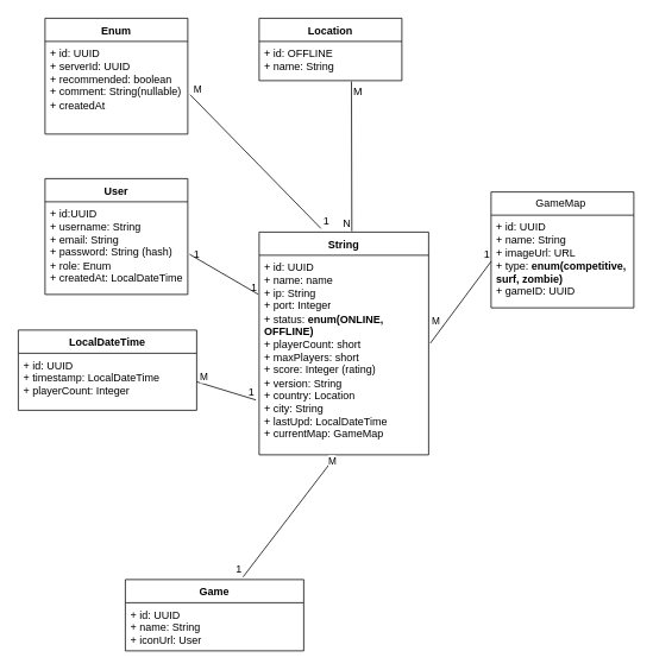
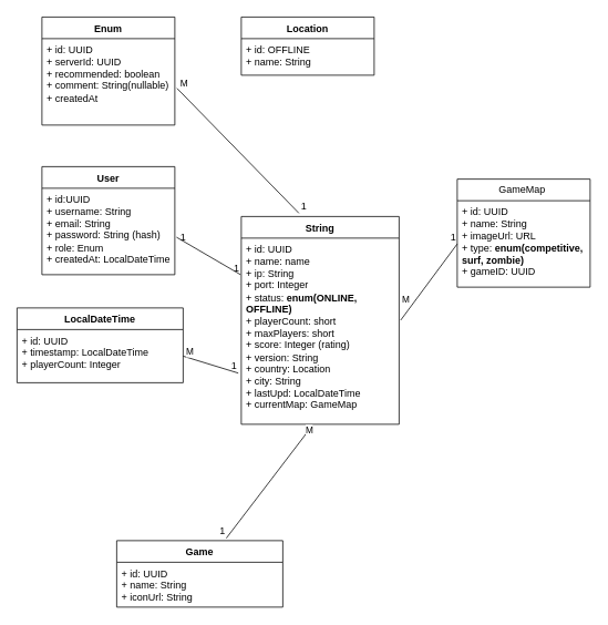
  <mxCell id="0" />
  <mxCell id="1" parent="0" />
  <mxCell id="2" value="User" style="swimlane;fontStyle=1;align=center;verticalAlign=top;childLayout=stackLayout;horizontal=1;startSize=26;horizontalStack=0;resizeParent=1;resizeParentMax=0;resizeLast=0;collapsible=1;marginBottom=0;whiteSpace=wrap;html=1;" parent="1" vertex="1"><mxGeometry x="50" y="200" width="160" height="130" as="geometry" /></mxCell>
  <mxCell id="3" value="+ id:UUID&lt;div&gt;+ username: String&lt;/div&gt;&lt;div&gt;+ email: String&lt;/div&gt;&lt;div&gt;+ password: String (hash)&lt;/div&gt;&lt;div&gt;+ role: Enum&lt;/div&gt;&lt;div&gt;+ createdAt: LocalDateTime&lt;/div&gt;&lt;div&gt;&lt;br&gt;&lt;/div&gt;" style="text;strokeColor=none;fillColor=none;align=left;verticalAlign=top;spacingLeft=4;spacingRight=4;overflow=hidden;rotatable=0;points=[[0,0.5],[1,0.5]];portConstraint=eastwest;whiteSpace=wrap;html=1;" parent="2" vertex="1"><mxGeometry y="26" width="160" height="104" as="geometry" /></mxCell>
  <mxCell id="4" value="String" style="swimlane;fontStyle=1;align=center;verticalAlign=top;childLayout=stackLayout;horizontal=1;startSize=26;horizontalStack=0;resizeParent=1;resizeParentMax=0;resizeLast=0;collapsible=1;marginBottom=0;whiteSpace=wrap;html=1;" parent="1" vertex="1"><mxGeometry x="290" y="260" width="190" height="250" as="geometry" /></mxCell>
  <mxCell id="5" value="+ id: UUID&lt;br&gt;&lt;div&gt;+ name: name&lt;br&gt;+ ip: String&lt;br&gt;+ port: Integer&lt;/div&gt;&lt;div&gt;+ status: &lt;b&gt;enum(ONLINE, OFFLINE)&lt;/b&gt;&lt;/div&gt;&lt;div&gt;+ playerCount: short&lt;br&gt;+ maxPlayers: short&lt;br&gt;+ score: Integer (rating)&lt;br&gt;+ version: String&lt;br&gt;+ country: Location&lt;/div&gt;&lt;div&gt;+ city: String&lt;br&gt;+ lastUpd: LocalDateTime&lt;br&gt;+ currentMap: GameMap&lt;/div&gt;" style="text;strokeColor=none;fillColor=none;align=left;verticalAlign=top;spacingLeft=4;spacingRight=4;overflow=hidden;rotatable=0;points=[[0,0.5],[1,0.5]];portConstraint=eastwest;whiteSpace=wrap;html=1;" parent="4" vertex="1"><mxGeometry y="26" width="190" height="224" as="geometry" /></mxCell>
  <mxCell id="6" value="LocalDateTime" style="swimlane;fontStyle=1;align=center;verticalAlign=top;childLayout=stackLayout;horizontal=1;startSize=26;horizontalStack=0;resizeParent=1;resizeParentMax=0;resizeLast=0;collapsible=1;marginBottom=0;whiteSpace=wrap;html=1;" parent="1" vertex="1"><mxGeometry x="20" y="370" width="200" height="90" as="geometry" /></mxCell>
  <mxCell id="7" value="+ id: UUID&lt;br&gt;&lt;div&gt;+ timestamp: LocalDateTime&lt;br&gt;+ playerCount: Integer&lt;br&gt;&lt;br&gt;&lt;/div&gt;" style="text;strokeColor=none;fillColor=none;align=left;verticalAlign=top;spacingLeft=4;spacingRight=4;overflow=hidden;rotatable=0;points=[[0,0.5],[1,0.5]];portConstraint=eastwest;whiteSpace=wrap;html=1;" parent="6" vertex="1"><mxGeometry y="26" width="200" height="64" as="geometry" /></mxCell>
  <mxCell id="8" value="Location" style="swimlane;fontStyle=1;align=center;verticalAlign=top;childLayout=stackLayout;horizontal=1;startSize=26;horizontalStack=0;resizeParent=1;resizeParentMax=0;resizeLast=0;collapsible=1;marginBottom=0;whiteSpace=wrap;html=1;" parent="1" vertex="1"><mxGeometry x="290" y="20" width="160" height="70" as="geometry" /></mxCell>
  <mxCell id="9" value="+ id: OFFLINE&lt;br&gt;&lt;div&gt;+ name: String&amp;nbsp;&lt;/div&gt;" style="text;strokeColor=none;fillColor=none;align=left;verticalAlign=top;spacingLeft=4;spacingRight=4;overflow=hidden;rotatable=0;points=[[0,0.5],[1,0.5]];portConstraint=eastwest;whiteSpace=wrap;html=1;" parent="8" vertex="1"><mxGeometry y="26" width="160" height="44" as="geometry" /></mxCell>
  <mxCell id="10" value="Enum" style="swimlane;fontStyle=1;align=center;verticalAlign=top;childLayout=stackLayout;horizontal=1;startSize=26;horizontalStack=0;resizeParent=1;resizeParentMax=0;resizeLast=0;collapsible=1;marginBottom=0;whiteSpace=wrap;html=1;" parent="1" vertex="1"><mxGeometry x="50" y="20" width="160" height="130" as="geometry" /></mxCell>
  <mxCell id="11" value="+ id: UUID&lt;div&gt;+ serverId: UUID&lt;br&gt;+ recommended: boolean&lt;br&gt;+ comment: String(nullable)&lt;br&gt;+ createdAt&lt;/div&gt;" style="text;strokeColor=none;fillColor=none;align=left;verticalAlign=top;spacingLeft=4;spacingRight=4;overflow=hidden;rotatable=0;points=[[0,0.5],[1,0.5]];portConstraint=eastwest;whiteSpace=wrap;html=1;" parent="10" vertex="1"><mxGeometry y="26" width="160" height="104" as="geometry" /></mxCell>
- <mxCell id="12" value="" style="endArrow=none;html=1;rounded=0;exitX=0.647;exitY=1.022;exitDx=0;exitDy=0;exitPerimeter=0;entryX=0.547;entryY=-0.004;entryDx=0;entryDy=0;entryPerimeter=0;" parent="1" source="9" target="4" edge="1"><mxGeometry relative="1" as="geometry"><mxPoint x="260" y="220" as="sourcePoint" /><mxPoint x="390" y="257" as="targetPoint" /></mxGeometry></mxCell>
- <mxCell id="13" value="M" style="resizable=0;html=1;whiteSpace=wrap;align=left;verticalAlign=bottom;" parent="12" connectable="0" vertex="1"><mxGeometry x="-1" relative="1" as="geometry"><mxPoint y="19" as="offset" /></mxGeometry></mxCell>
- <mxCell id="14" value="N" style="resizable=0;html=1;whiteSpace=wrap;align=right;verticalAlign=bottom;" parent="12" connectable="0" vertex="1"><mxGeometry x="1" relative="1" as="geometry" /></mxCell>
  <mxCell id="15" value="Game" style="swimlane;fontStyle=1;align=center;verticalAlign=top;childLayout=stackLayout;horizontal=1;startSize=26;horizontalStack=0;resizeParent=1;resizeParentMax=0;resizeLast=0;collapsible=1;marginBottom=0;whiteSpace=wrap;html=1;" parent="1" vertex="1"><mxGeometry x="140" y="650" width="200" height="80" as="geometry" /></mxCell>
- <mxCell id="16" value="+ id: UUID&lt;br&gt;+ name: String&lt;br&gt;+ iconUrl: User&lt;div&gt;&lt;br&gt;&lt;/div&gt;" style="text;strokeColor=none;fillColor=none;align=left;verticalAlign=top;spacingLeft=4;spacingRight=4;overflow=hidden;rotatable=0;points=[[0,0.5],[1,0.5]];portConstraint=eastwest;whiteSpace=wrap;html=1;" parent="15" vertex="1"><mxGeometry y="26" width="200" height="54" as="geometry" /></mxCell>
+ <mxCell id="16" value="+ id: UUID&lt;br&gt;+ name: String&lt;br&gt;+ iconUrl: String&lt;div&gt;&lt;br&gt;&lt;/div&gt;" style="text;strokeColor=none;fillColor=none;align=left;verticalAlign=top;spacingLeft=4;spacingRight=4;overflow=hidden;rotatable=0;points=[[0,0.5],[1,0.5]];portConstraint=eastwest;whiteSpace=wrap;html=1;" parent="15" vertex="1"><mxGeometry y="26" width="200" height="54" as="geometry" /></mxCell>
  <mxCell id="17" value="" style="endArrow=none;html=1;rounded=0;entryX=0.66;entryY=-0.037;entryDx=0;entryDy=0;entryPerimeter=0;exitX=0.453;exitY=1.004;exitDx=0;exitDy=0;exitPerimeter=0;" parent="1" source="5" target="15" edge="1"><mxGeometry relative="1" as="geometry"><mxPoint x="250" y="570" as="sourcePoint" /><mxPoint x="330" y="400" as="targetPoint" /></mxGeometry></mxCell>
  <mxCell id="18" value="1" style="resizable=0;html=1;whiteSpace=wrap;align=right;verticalAlign=bottom;" parent="17" connectable="0" vertex="1"><mxGeometry x="1" relative="1" as="geometry" /></mxCell>
  <mxCell id="19" value="M" style="edgeLabel;html=1;align=center;verticalAlign=middle;resizable=0;points=[];" parent="17" vertex="1" connectable="0"><mxGeometry x="-0.918" relative="1" as="geometry"><mxPoint as="offset" /></mxGeometry></mxCell>
  <mxCell id="20" value="" style="endArrow=none;html=1;rounded=0;exitX=1.013;exitY=0.567;exitDx=0;exitDy=0;exitPerimeter=0;entryX=-0.005;entryY=0.196;entryDx=0;entryDy=0;entryPerimeter=0;" parent="1" source="3" target="5" edge="1"><mxGeometry relative="1" as="geometry"><mxPoint x="60" y="360" as="sourcePoint" /><mxPoint x="220" y="360" as="targetPoint" /></mxGeometry></mxCell>
  <mxCell id="21" value="1" style="resizable=0;html=1;whiteSpace=wrap;align=right;verticalAlign=bottom;" parent="20" connectable="0" vertex="1"><mxGeometry x="1" relative="1" as="geometry" /></mxCell>
  <mxCell id="22" value="1" style="text;html=1;align=center;verticalAlign=middle;resizable=0;points=[];autosize=1;strokeColor=none;fillColor=none;" parent="1" vertex="1"><mxGeometry x="205" y="270" width="30" height="30" as="geometry" /></mxCell>
  <mxCell id="23" value="" style="endArrow=none;html=1;rounded=0;exitX=1;exitY=0.5;exitDx=0;exitDy=0;entryX=-0.019;entryY=0.725;entryDx=0;entryDy=0;entryPerimeter=0;" parent="1" source="7" target="5" edge="1"><mxGeometry relative="1" as="geometry"><mxPoint x="270" y="410" as="sourcePoint" /><mxPoint x="430" y="410" as="targetPoint" /></mxGeometry></mxCell>
  <mxCell id="24" value="1" style="resizable=0;html=1;whiteSpace=wrap;align=right;verticalAlign=bottom;" parent="23" connectable="0" vertex="1"><mxGeometry x="1" relative="1" as="geometry" /></mxCell>
  <mxCell id="25" value="M" style="edgeLabel;html=1;align=center;verticalAlign=middle;resizable=0;points=[];" parent="23" vertex="1" connectable="0"><mxGeometry x="-0.759" y="1" relative="1" as="geometry"><mxPoint y="-7" as="offset" /></mxGeometry></mxCell>
  <mxCell id="26" value="" style="endArrow=none;html=1;rounded=0;exitX=1.016;exitY=0.574;exitDx=0;exitDy=0;exitPerimeter=0;entryX=0.365;entryY=-0.016;entryDx=0;entryDy=0;entryPerimeter=0;" parent="1" source="11" target="4" edge="1"><mxGeometry relative="1" as="geometry"><mxPoint x="300" y="230" as="sourcePoint" /><mxPoint x="460" y="230" as="targetPoint" /></mxGeometry></mxCell>
  <mxCell id="27" value="1" style="resizable=0;html=1;whiteSpace=wrap;align=right;verticalAlign=bottom;" parent="26" connectable="0" vertex="1"><mxGeometry x="1" relative="1" as="geometry"><mxPoint x="11" as="offset" /></mxGeometry></mxCell>
  <mxCell id="28" value="M" style="edgeLabel;html=1;align=center;verticalAlign=middle;resizable=0;points=[];" parent="26" vertex="1" connectable="0"><mxGeometry x="-0.95" relative="1" as="geometry"><mxPoint x="4" y="-10" as="offset" /></mxGeometry></mxCell>
  <mxCell id="29" value="GameMap&amp;nbsp;" style="swimlane;fontStyle=0;childLayout=stackLayout;horizontal=1;startSize=26;fillColor=none;horizontalStack=0;resizeParent=1;resizeParentMax=0;resizeLast=0;collapsible=1;marginBottom=0;whiteSpace=wrap;html=1;" parent="1" vertex="1"><mxGeometry x="550" y="215" width="160" height="130" as="geometry" /></mxCell>
  <mxCell id="30" value="+ id: UUID&lt;br&gt;+ name: String&lt;br&gt;+ imageUrl: URL&lt;br&gt;+ type: &lt;b&gt;enum(competitive, surf, zombie)&lt;/b&gt;&lt;br&gt;+ gameID: UUID" style="text;strokeColor=none;fillColor=none;align=left;verticalAlign=top;spacingLeft=4;spacingRight=4;overflow=hidden;rotatable=0;points=[[0,0.5],[1,0.5]];portConstraint=eastwest;whiteSpace=wrap;html=1;" parent="29" vertex="1"><mxGeometry y="26" width="160" height="104" as="geometry" /></mxCell>
  <mxCell id="31" value="" style="endArrow=none;html=1;rounded=0;entryX=0;entryY=0.5;entryDx=0;entryDy=0;exitX=1.01;exitY=0.441;exitDx=0;exitDy=0;exitPerimeter=0;" parent="1" source="5" target="30" edge="1"><mxGeometry relative="1" as="geometry"><mxPoint x="340" y="380" as="sourcePoint" /><mxPoint x="500" y="380" as="targetPoint" /></mxGeometry></mxCell>
  <mxCell id="32" value="1" style="resizable=0;html=1;whiteSpace=wrap;align=right;verticalAlign=bottom;" parent="31" connectable="0" vertex="1"><mxGeometry x="1" relative="1" as="geometry" /></mxCell>
  <mxCell id="33" value="M" style="edgeLabel;html=1;align=center;verticalAlign=middle;resizable=0;points=[];" parent="31" vertex="1" connectable="0"><mxGeometry x="-0.801" y="1" relative="1" as="geometry"><mxPoint y="-16" as="offset" /></mxGeometry></mxCell>
